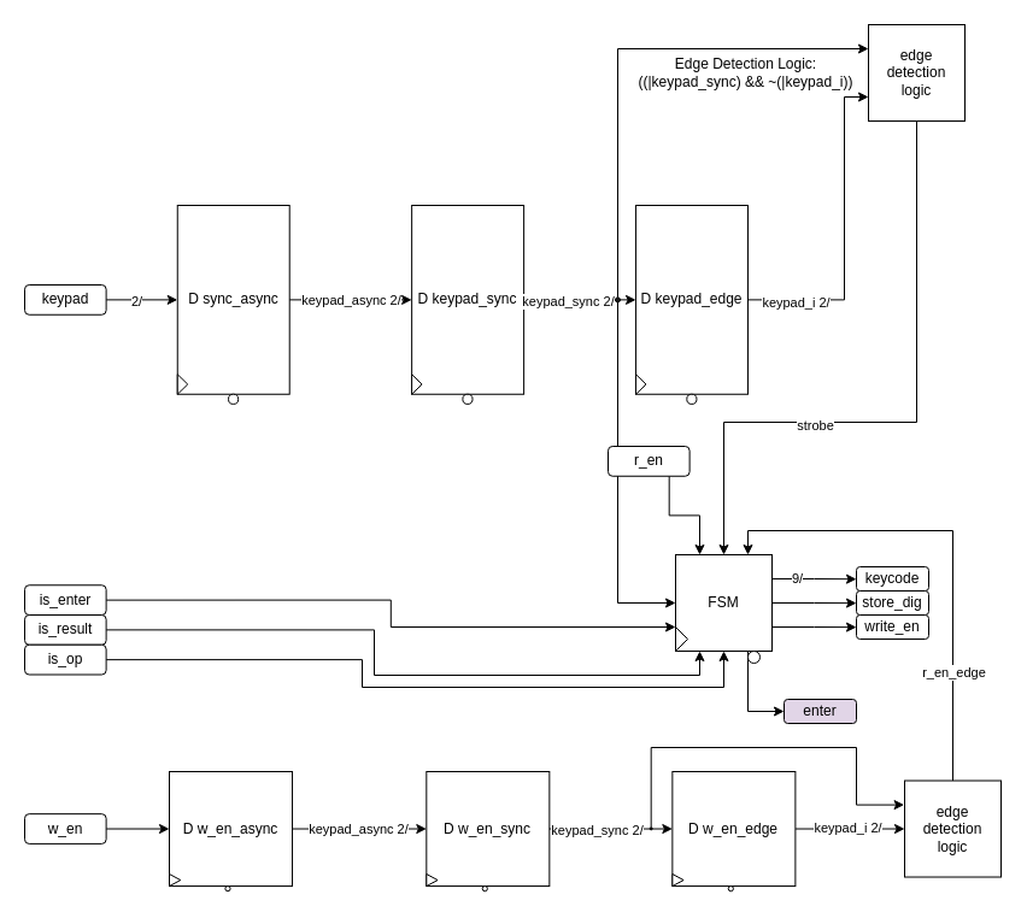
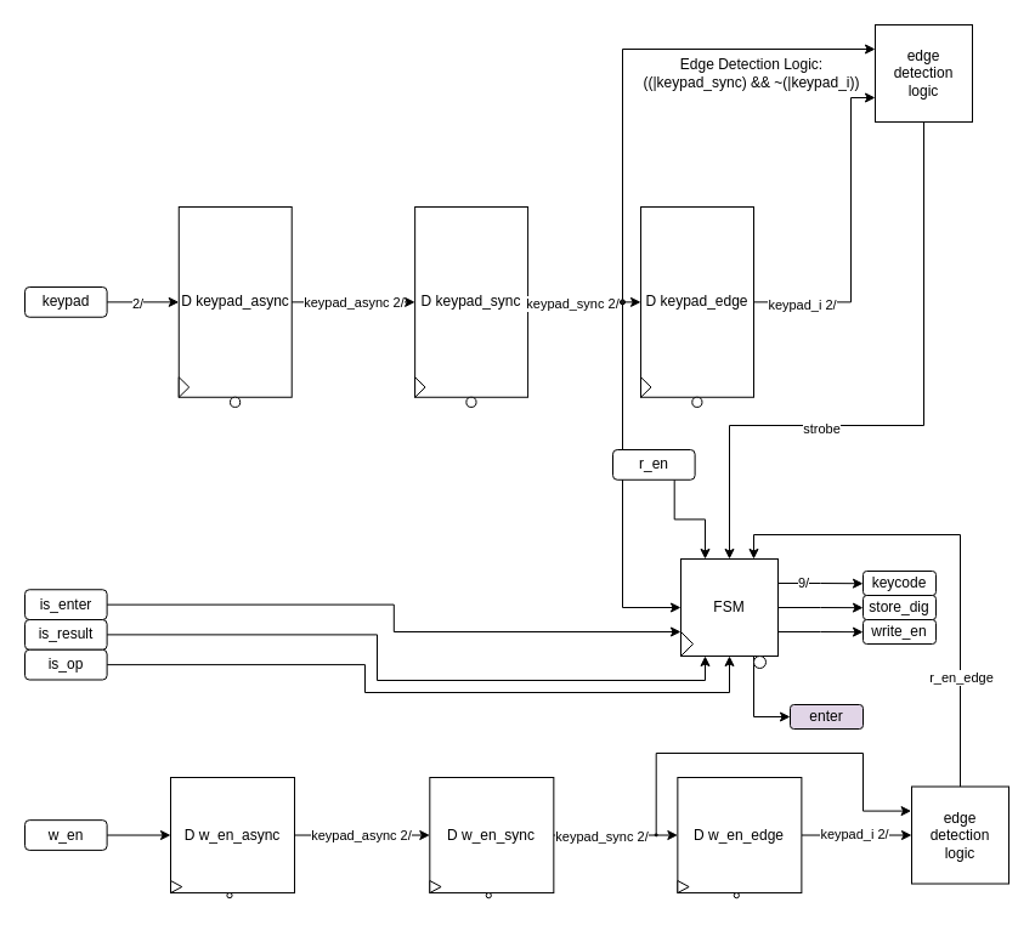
  <mxCell id="0" />
  <mxCell id="1" parent="0" />
- <mxCell id="2" value="D sync_async" style="rounded=0;whiteSpace=wrap;html=1;" parent="1" vertex="1"><mxGeometry x="146.761" y="170" width="92.958" height="156.75" as="geometry" /></mxCell>
+ <mxCell id="2" value="D keypad_async" style="rounded=0;whiteSpace=wrap;html=1;" parent="1" vertex="1"><mxGeometry x="146.761" y="170" width="92.958" height="156.75" as="geometry" /></mxCell>
  <mxCell id="3" style="edgeStyle=orthogonalEdgeStyle;rounded=0;orthogonalLoop=1;jettySize=auto;html=1;exitX=1;exitY=0.5;exitDx=0;exitDy=0;entryX=0;entryY=0.5;entryDx=0;entryDy=0;" parent="1" source="5" target="2" edge="1"><mxGeometry relative="1" as="geometry" /></mxCell>
  <mxCell id="4" value="2/" style="edgeLabel;html=1;align=center;verticalAlign=middle;resizable=0;points=[];" parent="3" vertex="1" connectable="0"><mxGeometry x="-0.171" y="-1" relative="1" as="geometry"><mxPoint as="offset" /></mxGeometry></mxCell>
  <mxCell id="5" value="keypad" style="rounded=1;whiteSpace=wrap;html=1;" parent="1" vertex="1"><mxGeometry y="236" width="67.606" height="24.75" as="geometry" x="20" /></mxCell>
  <mxCell id="6" value="" style="triangle;whiteSpace=wrap;html=1;" parent="1" vertex="1"><mxGeometry x="146.761" y="310.25" width="8.451" height="16.5" as="geometry" /></mxCell>
  <mxCell id="7" value="" style="ellipse;whiteSpace=wrap;html=1;aspect=fixed;" parent="1" vertex="1"><mxGeometry x="189.014" y="326.75" width="8.165" height="8.165" as="geometry" /></mxCell>
  <mxCell id="8" value="D keypad_sync" style="rounded=0;whiteSpace=wrap;html=1;" parent="1" vertex="1"><mxGeometry x="341.127" y="170" width="92.958" height="156.75" as="geometry" /></mxCell>
  <mxCell id="9" style="edgeStyle=orthogonalEdgeStyle;rounded=0;orthogonalLoop=1;jettySize=auto;html=1;exitX=1;exitY=0.5;exitDx=0;exitDy=0;entryX=0;entryY=0.5;entryDx=0;entryDy=0;" parent="1" source="2" target="8" edge="1"><mxGeometry relative="1" as="geometry" /></mxCell>
  <mxCell id="10" value="keypad_async 2/" style="edgeLabel;html=1;align=center;verticalAlign=middle;resizable=0;points=[];" parent="9" vertex="1" connectable="0"><mxGeometry x="-0.291" relative="1" as="geometry"><mxPoint x="15" as="offset" /></mxGeometry></mxCell>
  <mxCell id="11" value="" style="triangle;whiteSpace=wrap;html=1;" parent="1" vertex="1"><mxGeometry x="341.127" y="310.25" width="8.451" height="16.5" as="geometry" /></mxCell>
  <mxCell id="12" value="" style="ellipse;whiteSpace=wrap;html=1;aspect=fixed;" parent="1" vertex="1"><mxGeometry x="383.38" y="326.75" width="8.165" height="8.165" as="geometry" /></mxCell>
  <mxCell id="13" style="edgeStyle=orthogonalEdgeStyle;rounded=0;orthogonalLoop=1;jettySize=auto;html=1;exitX=1;exitY=0.5;exitDx=0;exitDy=0;entryX=0;entryY=0.75;entryDx=0;entryDy=0;" parent="1" source="15" target="25" edge="1"><mxGeometry relative="1" as="geometry"><Array as="points"><mxPoint x="700" y="248" /><mxPoint x="700" y="80" /></Array></mxGeometry></mxCell>
  <mxCell id="14" value="keypad_i 2/" style="edgeLabel;html=1;align=center;verticalAlign=middle;resizable=0;points=[];" parent="13" vertex="1" connectable="0"><mxGeometry x="-0.866" y="-1" relative="1" as="geometry"><mxPoint x="22" y="1" as="offset" /></mxGeometry></mxCell>
  <mxCell id="15" value="D keypad_edge" style="rounded=0;whiteSpace=wrap;html=1;" parent="1" vertex="1"><mxGeometry x="527.042" y="170" width="92.958" height="156.75" as="geometry" /></mxCell>
  <mxCell id="16" style="edgeStyle=orthogonalEdgeStyle;rounded=0;orthogonalLoop=1;jettySize=auto;html=1;exitX=1;exitY=0.5;exitDx=0;exitDy=0;entryX=0;entryY=0.5;entryDx=0;entryDy=0;" parent="1" source="8" target="15" edge="1"><mxGeometry relative="1" as="geometry" /></mxCell>
  <mxCell id="17" value="keypad_sync 2/" style="edgeLabel;html=1;align=center;verticalAlign=middle;resizable=0;points=[];" parent="16" vertex="1" connectable="0"><mxGeometry x="-0.23" y="-1" relative="1" as="geometry"><mxPoint as="offset" /></mxGeometry></mxCell>
  <mxCell id="18" value="" style="triangle;whiteSpace=wrap;html=1;" parent="1" vertex="1"><mxGeometry x="527.042" y="310.25" width="8.451" height="16.5" as="geometry" /></mxCell>
  <mxCell id="19" value="" style="ellipse;whiteSpace=wrap;html=1;aspect=fixed;" parent="1" vertex="1"><mxGeometry x="569.296" y="326.75" width="8.165" height="8.165" as="geometry" /></mxCell>
  <mxCell id="20" style="edgeStyle=orthogonalEdgeStyle;rounded=0;orthogonalLoop=1;jettySize=auto;html=1;exitX=0.5;exitY=0;exitDx=0;exitDy=0;entryX=0;entryY=0.25;entryDx=0;entryDy=0;" parent="1" source="22" target="25" edge="1"><mxGeometry relative="1" as="geometry"><mxPoint x="510" y="80" as="targetPoint" /></mxGeometry></mxCell>
  <mxCell id="21" style="edgeStyle=orthogonalEdgeStyle;rounded=0;orthogonalLoop=1;jettySize=auto;html=1;exitX=0.5;exitY=1;exitDx=0;exitDy=0;entryX=0;entryY=0.5;entryDx=0;entryDy=0;" parent="1" source="22" target="30" edge="1"><mxGeometry relative="1" as="geometry"><mxPoint x="512" y="310" as="targetPoint" /></mxGeometry></mxCell>
  <mxCell id="22" value="" style="ellipse;whiteSpace=wrap;html=1;aspect=fixed;fillColor=#1A1A1A;" parent="1" vertex="1"><mxGeometry x="510" y="246.38" width="4" height="4" as="geometry" /></mxCell>
  <mxCell id="23" style="edgeStyle=orthogonalEdgeStyle;rounded=0;orthogonalLoop=1;jettySize=auto;html=1;exitX=0.5;exitY=1;exitDx=0;exitDy=0;entryX=0.5;entryY=0;entryDx=0;entryDy=0;" parent="1" source="25" target="30" edge="1"><mxGeometry relative="1" as="geometry"><mxPoint x="760.222" y="450" as="targetPoint" /><Array as="points"><mxPoint x="760" y="350" /><mxPoint x="600" y="350" /></Array></mxGeometry></mxCell>
  <mxCell id="24" value="strobe" style="edgeLabel;html=1;align=center;verticalAlign=middle;resizable=0;points=[];" parent="23" vertex="1" connectable="0"><mxGeometry x="0.288" y="2" relative="1" as="geometry"><mxPoint as="offset" /></mxGeometry></mxCell>
  <mxCell id="25" value="edge &lt;br&gt;detection&lt;br&gt;logic" style="whiteSpace=wrap;html=1;aspect=fixed;" parent="1" vertex="1"><mxGeometry x="720" y="20" width="80" height="80" as="geometry" /></mxCell>
  <mxCell id="26" style="edgeStyle=orthogonalEdgeStyle;rounded=0;orthogonalLoop=1;jettySize=auto;html=1;exitX=1;exitY=0.25;exitDx=0;exitDy=0;" parent="1" source="30" edge="1"><mxGeometry relative="1" as="geometry"><mxPoint x="710" y="480.231" as="targetPoint" /></mxGeometry></mxCell>
  <mxCell id="27" value="9/" style="edgeLabel;html=1;align=center;verticalAlign=middle;resizable=0;points=[];" parent="26" vertex="1" connectable="0"><mxGeometry x="-0.437" y="1" relative="1" as="geometry"><mxPoint as="offset" /></mxGeometry></mxCell>
  <mxCell id="28" style="edgeStyle=orthogonalEdgeStyle;rounded=0;orthogonalLoop=1;jettySize=auto;html=1;exitX=1;exitY=0.5;exitDx=0;exitDy=0;" parent="1" source="30" edge="1"><mxGeometry relative="1" as="geometry"><mxPoint x="710" y="500.158" as="targetPoint" /></mxGeometry></mxCell>
  <mxCell id="29" style="edgeStyle=orthogonalEdgeStyle;rounded=0;orthogonalLoop=1;jettySize=auto;html=1;exitX=1;exitY=0.75;exitDx=0;exitDy=0;" parent="1" source="30" edge="1"><mxGeometry relative="1" as="geometry"><mxPoint x="710" y="520.158" as="targetPoint" /></mxGeometry></mxCell>
  <mxCell id="30" value="FSM" style="whiteSpace=wrap;html=1;aspect=fixed;" parent="1" vertex="1"><mxGeometry x="560" y="460" width="80" height="80" as="geometry" /></mxCell>
  <mxCell id="31" value="keycode" style="rounded=1;whiteSpace=wrap;html=1;" parent="1" vertex="1"><mxGeometry x="710" y="470" width="60" height="20" as="geometry" /></mxCell>
  <mxCell id="32" value="store_dig" style="rounded=1;whiteSpace=wrap;html=1;" parent="1" vertex="1"><mxGeometry x="710" y="490" width="60" height="20" as="geometry" /></mxCell>
  <mxCell id="33" value="write_en" style="rounded=1;whiteSpace=wrap;html=1;" parent="1" vertex="1"><mxGeometry x="710" y="510" width="60" height="20" as="geometry" /></mxCell>
  <mxCell id="34" style="edgeStyle=orthogonalEdgeStyle;rounded=0;orthogonalLoop=1;jettySize=auto;html=1;exitX=0.75;exitY=1;exitDx=0;exitDy=0;entryX=0;entryY=0.5;entryDx=0;entryDy=0;" parent="1" source="30" target="35" edge="1"><mxGeometry relative="1" as="geometry"><Array as="points"><mxPoint x="620" y="590" /></Array></mxGeometry></mxCell>
  <mxCell id="35" value="enter" style="rounded=1;whiteSpace=wrap;html=1;fillColor=#e1d5e7;" parent="1" vertex="1"><mxGeometry x="650" y="580" width="60" height="20" as="geometry" /></mxCell>
  <mxCell id="36" style="edgeStyle=orthogonalEdgeStyle;rounded=0;orthogonalLoop=1;jettySize=auto;html=1;exitX=1;exitY=0.5;exitDx=0;exitDy=0;entryX=0.25;entryY=1;entryDx=0;entryDy=0;" parent="1" source="37" target="30" edge="1"><mxGeometry relative="1" as="geometry"><Array as="points"><mxPoint x="310" y="522" /><mxPoint x="310" y="560" /><mxPoint x="580" y="560" /></Array></mxGeometry></mxCell>
  <mxCell id="37" value="is_result" style="rounded=1;whiteSpace=wrap;html=1;" parent="1" vertex="1"><mxGeometry y="510" width="67.606" height="24.75" as="geometry" x="20" /></mxCell>
  <mxCell id="38" style="edgeStyle=orthogonalEdgeStyle;rounded=0;orthogonalLoop=1;jettySize=auto;html=1;exitX=1;exitY=0.5;exitDx=0;exitDy=0;entryX=0;entryY=0.75;entryDx=0;entryDy=0;" parent="1" source="39" target="30" edge="1"><mxGeometry relative="1" as="geometry" /></mxCell>
  <mxCell id="39" value="is_enter" style="rounded=1;whiteSpace=wrap;html=1;" parent="1" vertex="1"><mxGeometry y="485.25" width="67.606" height="24.75" as="geometry" x="20" /></mxCell>
  <mxCell id="40" style="edgeStyle=orthogonalEdgeStyle;rounded=0;orthogonalLoop=1;jettySize=auto;html=1;exitX=1;exitY=0.5;exitDx=0;exitDy=0;entryX=0.5;entryY=1;entryDx=0;entryDy=0;" parent="1" source="41" target="30" edge="1"><mxGeometry relative="1" as="geometry"><Array as="points"><mxPoint x="300" y="547" /><mxPoint x="300" y="570" /><mxPoint x="600" y="570" /></Array></mxGeometry></mxCell>
  <mxCell id="41" value="is_op" style="rounded=1;whiteSpace=wrap;html=1;" parent="1" vertex="1"><mxGeometry y="534.75" width="67.606" height="24.75" as="geometry" x="20" /></mxCell>
  <mxCell id="42" style="edgeStyle=orthogonalEdgeStyle;rounded=0;orthogonalLoop=1;jettySize=auto;html=1;exitX=0.75;exitY=1;exitDx=0;exitDy=0;entryX=0.25;entryY=0;entryDx=0;entryDy=0;" parent="1" source="43" target="30" edge="1"><mxGeometry relative="1" as="geometry" /></mxCell>
  <mxCell id="43" value="r_en" style="rounded=1;whiteSpace=wrap;html=1;" parent="1" vertex="1"><mxGeometry x="504" y="370" width="67.606" height="24.75" as="geometry" /></mxCell>
  <mxCell id="44" value="" style="triangle;whiteSpace=wrap;html=1;" parent="1" vertex="1"><mxGeometry x="560" y="520" width="10" height="20" as="geometry" /></mxCell>
  <mxCell id="45" value="" style="ellipse;whiteSpace=wrap;html=1;aspect=fixed;" parent="1" vertex="1"><mxGeometry x="620" y="540" width="10" height="10" as="geometry" /></mxCell>
  <mxCell id="46" value="Edge Detection Logic:&lt;br&gt;((|keypad_sync) &amp;amp;&amp;amp; ~(|keypad_i))" style="text;strokeColor=none;align=center;fillColor=none;html=1;verticalAlign=middle;whiteSpace=wrap;rounded=0;" parent="1" vertex="1"><mxGeometry x="517.04" y="45" width="202.96" height="30" as="geometry" /></mxCell>
  <mxCell id="47" style="edgeStyle=orthogonalEdgeStyle;rounded=0;orthogonalLoop=1;jettySize=auto;html=1;exitX=1;exitY=0.5;exitDx=0;exitDy=0;entryX=0;entryY=0.5;entryDx=0;entryDy=0;" parent="1" source="48" target="53" edge="1"><mxGeometry relative="1" as="geometry" /></mxCell>
  <mxCell id="48" value="w_en" style="rounded=1;whiteSpace=wrap;html=1;" parent="1" vertex="1"><mxGeometry y="675.15" width="67.606" height="24.75" as="geometry" x="20" /></mxCell>
  <mxCell id="49" style="edgeStyle=orthogonalEdgeStyle;rounded=0;orthogonalLoop=1;jettySize=auto;html=1;exitX=0.5;exitY=0;exitDx=0;exitDy=0;entryX=0.75;entryY=0;entryDx=0;entryDy=0;" parent="1" source="51" target="30" edge="1"><mxGeometry relative="1" as="geometry" /></mxCell>
  <mxCell id="50" value="r_en_edge" style="edgeLabel;html=1;align=center;verticalAlign=middle;resizable=0;points=[];" parent="49" vertex="1" connectable="0"><mxGeometry x="-0.545" relative="1" as="geometry"><mxPoint as="offset" /></mxGeometry></mxCell>
  <mxCell id="51" value="edge &lt;br&gt;detection&lt;br&gt;logic" style="whiteSpace=wrap;html=1;aspect=fixed;" parent="1" vertex="1"><mxGeometry x="750" y="647.52" width="80" height="80" as="geometry" /></mxCell>
  <mxCell id="52" style="edgeStyle=orthogonalEdgeStyle;rounded=0;orthogonalLoop=1;jettySize=auto;html=1;exitX=1;exitY=0.5;exitDx=0;exitDy=0;entryX=0;entryY=0.5;entryDx=0;entryDy=0;" parent="1" source="62" target="51" edge="1"><mxGeometry relative="1" as="geometry" /></mxCell>
  <mxCell id="53" value="D w_en_async" style="rounded=0;whiteSpace=wrap;html=1;" parent="1" vertex="1"><mxGeometry x="140" y="640" width="102.021" height="95.049" as="geometry" /></mxCell>
  <mxCell id="54" value="" style="triangle;whiteSpace=wrap;html=1;" parent="1" vertex="1"><mxGeometry x="140" y="725.044" width="9.275" height="10.005" as="geometry" /></mxCell>
  <mxCell id="55" value="" style="ellipse;whiteSpace=wrap;html=1;aspect=fixed;" parent="1" vertex="1"><mxGeometry x="186.373" y="735.049" width="4.205" height="4.205" as="geometry" /></mxCell>
  <mxCell id="56" value="D w_en_sync" style="rounded=0;whiteSpace=wrap;html=1;" parent="1" vertex="1"><mxGeometry x="353.316" y="640" width="102.021" height="95.049" as="geometry" /></mxCell>
  <mxCell id="57" style="edgeStyle=orthogonalEdgeStyle;rounded=0;orthogonalLoop=1;jettySize=auto;html=1;exitX=1;exitY=0.5;exitDx=0;exitDy=0;entryX=0;entryY=0.5;entryDx=0;entryDy=0;" parent="1" source="53" target="56" edge="1"><mxGeometry relative="1" as="geometry" /></mxCell>
  <mxCell id="58" value="keypad_async 2/" style="edgeLabel;html=1;align=center;verticalAlign=middle;resizable=0;points=[];" parent="57" vertex="1" connectable="0"><mxGeometry x="-0.291" relative="1" as="geometry"><mxPoint x="15" as="offset" /></mxGeometry></mxCell>
  <mxCell id="59" value="" style="triangle;whiteSpace=wrap;html=1;" parent="1" vertex="1"><mxGeometry x="353.316" y="725.044" width="9.275" height="10.005" as="geometry" /></mxCell>
  <mxCell id="60" value="" style="ellipse;whiteSpace=wrap;html=1;aspect=fixed;" parent="1" vertex="1"><mxGeometry x="399.689" y="735.049" width="4.205" height="4.205" as="geometry" /></mxCell>
  <mxCell id="61" value="keypad_i 2/" style="edgeLabel;html=1;align=center;verticalAlign=middle;resizable=0;points=[];" parent="1" vertex="1" connectable="0"><mxGeometry x="702.89" y="686.314" as="geometry" /></mxCell>
  <mxCell id="62" value="D w_en_edge" style="rounded=0;whiteSpace=wrap;html=1;" parent="1" vertex="1"><mxGeometry x="557.357" y="640" width="102.021" height="95.049" as="geometry" /></mxCell>
  <mxCell id="63" style="edgeStyle=orthogonalEdgeStyle;rounded=0;orthogonalLoop=1;jettySize=auto;html=1;exitX=1;exitY=0.5;exitDx=0;exitDy=0;entryX=0;entryY=0.5;entryDx=0;entryDy=0;" parent="1" source="56" target="62" edge="1"><mxGeometry relative="1" as="geometry" /></mxCell>
  <mxCell id="64" value="keypad_sync 2/" style="edgeLabel;html=1;align=center;verticalAlign=middle;resizable=0;points=[];" parent="63" vertex="1" connectable="0"><mxGeometry x="-0.23" y="-1" relative="1" as="geometry"><mxPoint as="offset" /></mxGeometry></mxCell>
  <mxCell id="65" value="" style="triangle;whiteSpace=wrap;html=1;" parent="1" vertex="1"><mxGeometry x="557.357" y="725.044" width="9.275" height="10.005" as="geometry" /></mxCell>
  <mxCell id="66" value="" style="ellipse;whiteSpace=wrap;html=1;aspect=fixed;" parent="1" vertex="1"><mxGeometry x="603.73" y="735.049" width="4.205" height="4.205" as="geometry" /></mxCell>
  <mxCell id="67" style="edgeStyle=orthogonalEdgeStyle;rounded=0;orthogonalLoop=1;jettySize=auto;html=1;exitX=0.5;exitY=0;exitDx=0;exitDy=0;entryX=-0.005;entryY=0.251;entryDx=0;entryDy=0;entryPerimeter=0;" parent="1" source="68" target="51" edge="1"><mxGeometry relative="1" as="geometry"><Array as="points"><mxPoint x="540" y="620" /><mxPoint x="710" y="620" /><mxPoint x="710" y="668" /></Array></mxGeometry></mxCell>
  <mxCell id="68" value="" style="ellipse;whiteSpace=wrap;html=1;aspect=fixed;fillColor=#1A1A1A;" parent="1" vertex="1"><mxGeometry x="538.653" y="686.315" width="2.06" height="2.06" as="geometry" /></mxCell>
